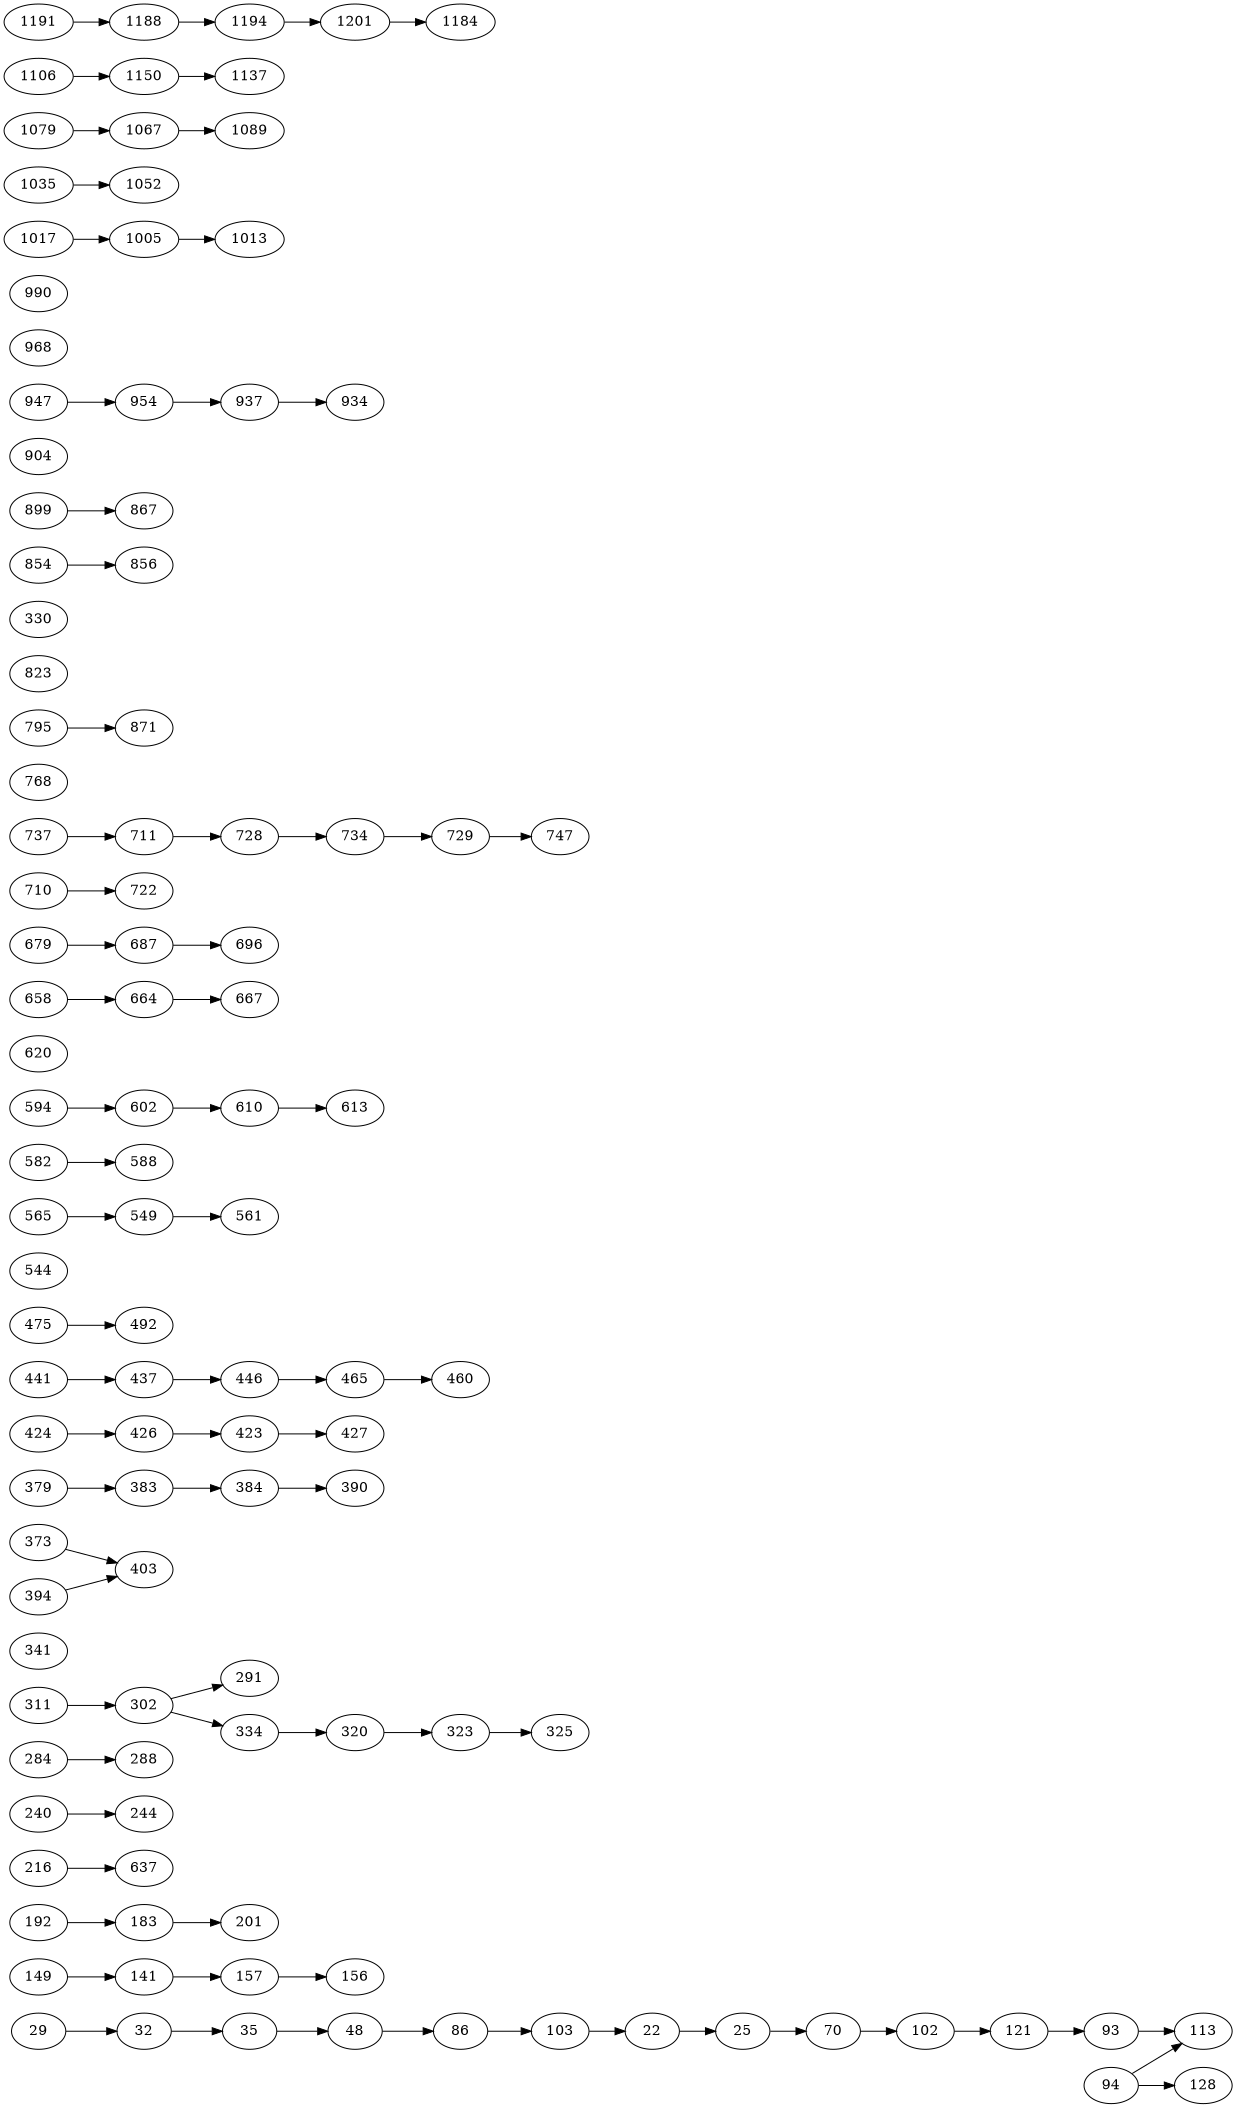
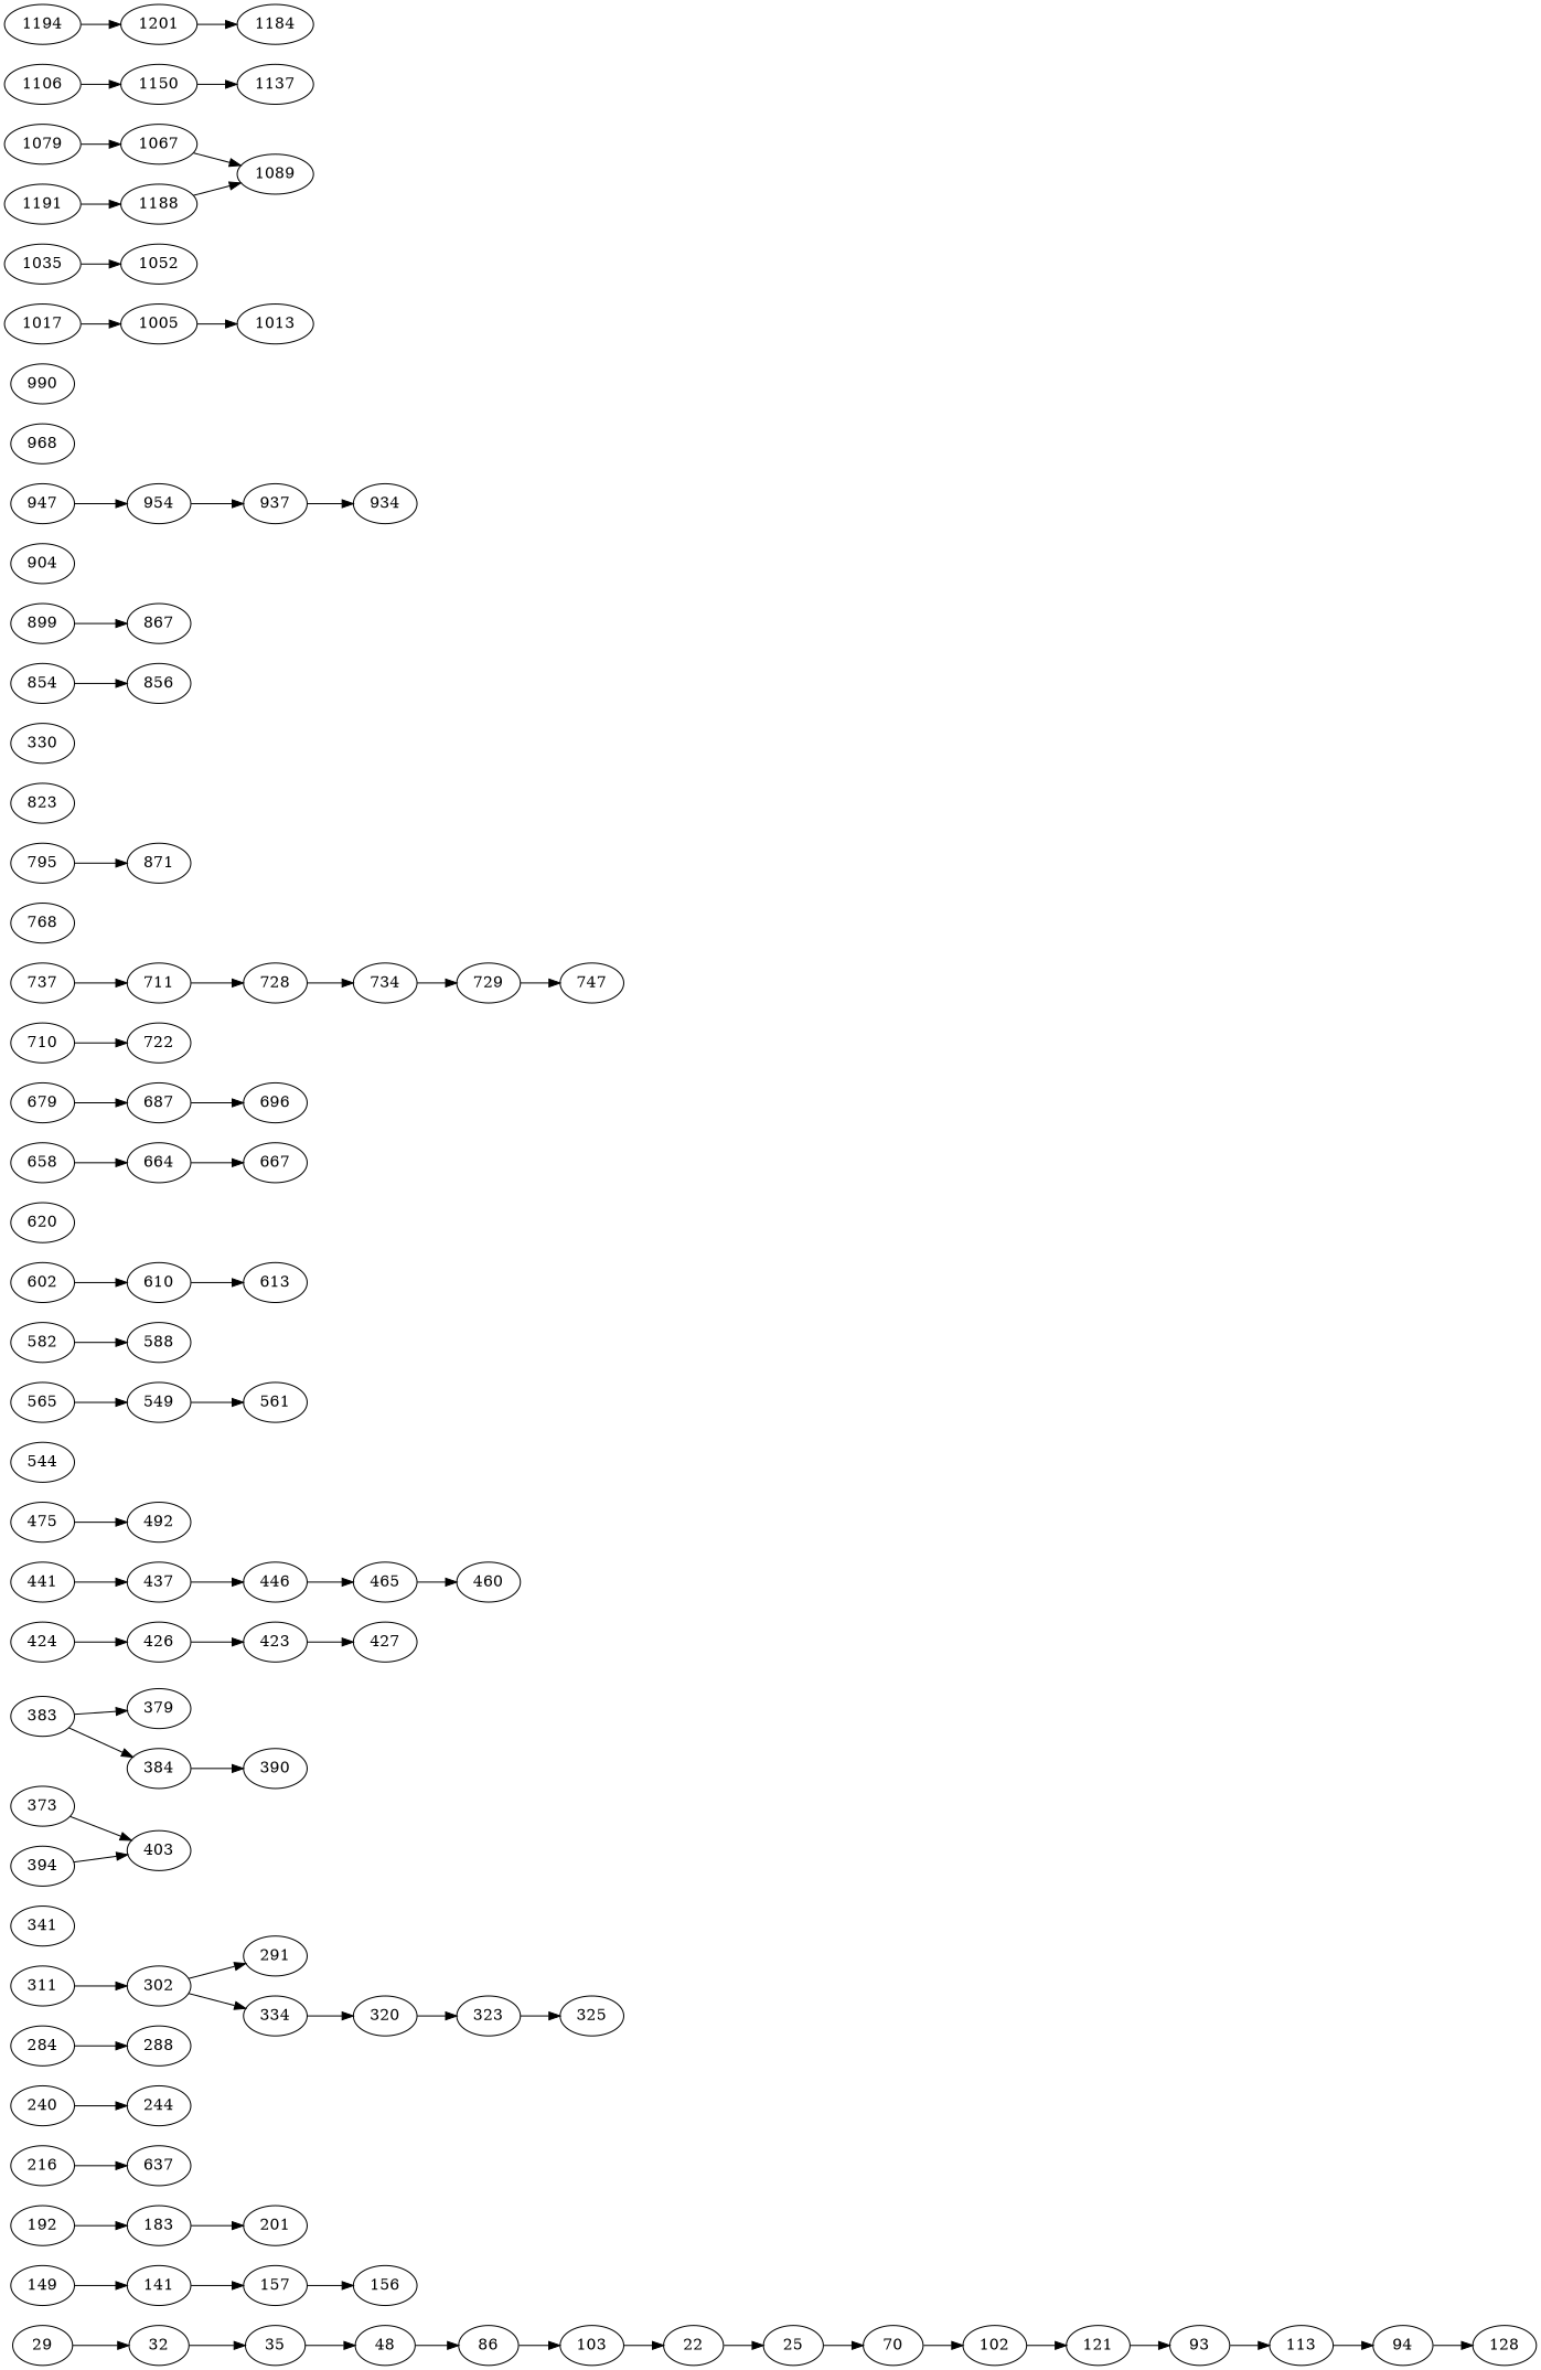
  strict digraph {
    rankdir=LR
    29 [contraction="{80: {'contraction': {3: {'contraction': {18: {'contraction': {27: {'contraction': {36: {'contraction': {7: {}}}}}}}}}}}}"]
    32
    35
    48 [contraction="{69: {}}"]
    86
    103 [contraction="{6: {}}"]
    22
    25 [contraction="{26: {}}"]
    70
    102
    121
    93 [contraction="{97: {}}"]
    n13 [label=113]
    94
    128
    149
    141
    157
    156 [contraction="{171: {}}"]
    192 [contraction="{195: {}}"]
    183
    201 [contraction="{207: {}}"]
    216 [contraction="{231: {}}"]
    n24 [label=637]
    240 [contraction="{239: {'contraction': {242: {}}}}"]
    244 [contraction="{255: {'contraction': {258: {'contraction': {256: {'contraction': {257: {}}}}}}}}"]
    284
    288
    311
    302
    291
    334 [contraction="{299: {}}"]
    320
    323
    325
    341 [contraction="{362: {'contraction': {366: {}}}}"]
    373 [contraction="{376: {}}"]
    403
    379
    383
    384
    390
    394 [contraction="{409: {}}"]
    424
    426
    423
    427
    441
    437
    446
    465
    460
    475 [contraction="{479: {}}"]
    492 [contraction="{483: {}}"]
    544 [contraction="{520: {'contraction': {523: {}}}}"]
    549 [contraction="{548: {'contraction': {569: {}}}}"]
    561 [contraction="{552: {}}"]
    565
    588 [contraction="{584: {}}"]
    582
-   594
    602
    610 [contraction="{609: {}}"]
    613
    620 [contraction="{636: {}}"]
    658 [contraction="{659: {}}"]
    664
    667 [contraction="{673: {'contraction': {672: {}}}}"]
    679
    687
    696 [contraction="{695: {'contraction': {699: {}}}}"]
    710
    722
    737
    711
    728
    734 [contraction="{725: {}}"]
    729
    747
    768
    n81 [label=871]
    795
    823
    n84 [contraction="{835: {}}" label=330]
    854
    856
    899
    867
    904 [contraction="{912: {'contraction': {916: {}}}}"]
    947
    954
    937
    934
    968 [contraction="{966: {'contraction': {967: {}}}}"]
    990 [contraction="{991: {'contraction': {989: {}}}}"]
    1017 [contraction="{1014: {'contraction': {1016: {'contraction': {1020: {'contraction': {1023: {}}}}}}}}"]
    1005
    1013 [contraction="{1019: {}}"]
    1035 [contraction="{1034: {}}"]
    1052
    1079
    1067
    1089
    1106 [contraction="{1162: {}}"]
    1150
    1137
    1191
    1188
    1194
    1201
    1184 [contraction="{1204: {'contraction': {1180: {'contraction': {1176: {}}}}}}"]
    29 -> 32
    32 -> 35
    35 -> 48
    48 -> 86
    86 -> 103
    103 -> 22
    22 -> 25
    25 -> 70
    70 -> 102
    102 -> 121
    121 -> 93
    93 -> n13
-   94 -> n13
+   n13 -> 94
    94 -> 128
    149 -> 141
    141 -> 157
    157 -> 156
    192 -> 183
    183 -> 201
    216 -> n24
    240 -> 244
    284 -> 288
    311 -> 302
    302 -> 291
    302 -> 334
    334 -> 320
    320 -> 323
    323 -> 325
    373 -> 403
-   379 -> 383
+   383 -> 379
    383 -> 384
    384 -> 390
    394 -> 403
    424 -> 426
    426 -> 423
    423 -> 427
    441 -> 437
    437 -> 446
    446 -> 465
    465 -> 460
    475 -> 492
    549 -> 561
    565 -> 549
    582 -> 588
-   594 -> 602
    602 -> 610
    610 -> 613
    658 -> 664
    664 -> 667
    679 -> 687
    687 -> 696
    710 -> 722
    737 -> 711
    711 -> 728
    728 -> 734
    734 -> 729
    729 -> 747
    795 -> n81
    854 -> 856
    899 -> 867
    947 -> 954
    954 -> 937
    937 -> 934
    1017 -> 1005
    1005 -> 1013
    1035 -> 1052
    1079 -> 1067
    1067 -> 1089
    1106 -> 1150
    1150 -> 1137
    1191 -> 1188
-   1188 -> 1194
+   1188 -> 1089
    1194 -> 1201
    1201 -> 1184
  }
